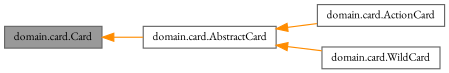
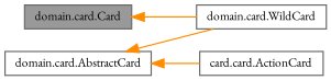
  digraph {
    fontname="EB Garamond"
    rankdir=LR
    node [color=gray40 fillcolor=white fontname="EB Garamond" fontsize=10 shape=box style=filled]
    edge [color=darkorange dir=back fontname="EB Garamond" fontsize=10 labelfontname=Helvetica labelfontsize=10 style=solid]
    n1 [fillcolor=grey60 fontcolor=black height=0.2 label="domain.card.Card" width=0.4]
    n2 [height=0.2 label="domain.card.AbstractCard" width=0.4]
-   n3 [height=0.2 label="domain.card.ActionCard" width=0.4]
+   n3 [height=0.2 label="card.card.ActionCard" width=0.4]
    n4 [height=0.2 label="domain.card.WildCard" width=0.4]
-   n1 -> n2
+   n1 -> n4
    n2 -> n3
    n2 -> n4
  }
